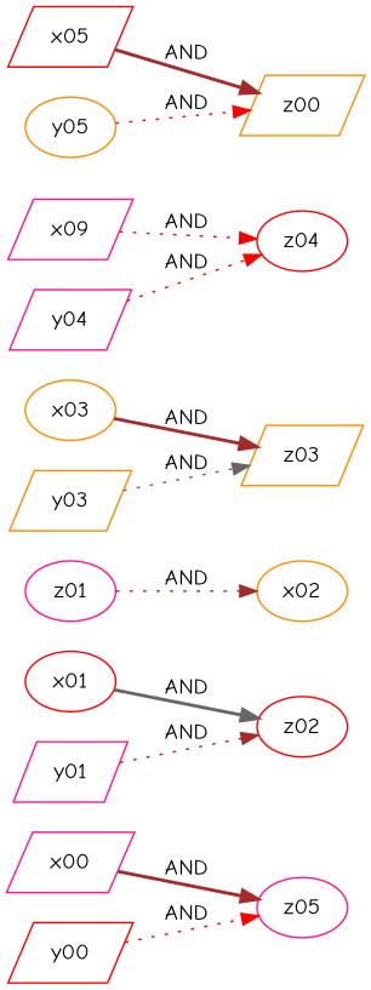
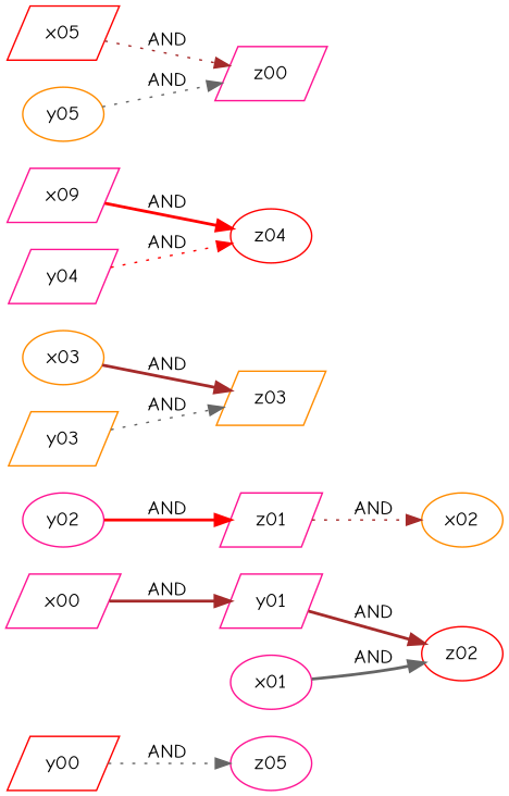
  digraph {
    fontname="Comic Neue"
    rankdir=LR
    node [color=deeppink fontname="Comic Neue" shape=parallelogram]
    edge [color=brown fontname="Comic Neue" style=dotted]
    z05 [shape=ellipse]
    x00
    y00 [color=red]
    z02 [color=red shape=ellipse]
-   x01 [color=red shape=ellipse]
+   x01 [shape=ellipse]
    y01
    x02 [color=darkorange shape=ellipse]
-   z01 [shape=ellipse]
+   z01
+   y02 [shape=ellipse]
    z03 [color=darkorange]
    x03 [color=darkorange shape=ellipse]
    y03 [color=darkorange]
    z04 [color=red shape=ellipse]
    n14 [label=x09]
    y04
    x05 [color=red]
-   z00 [color=darkorange]
+   z00
    y05 [color=darkorange shape=ellipse]
-   x00 -> z05 [label=AND style=bold]
-   y00 -> z05 [color=red label=AND]
+   x00 -> y01 [label=AND style=bold]
+   y00 -> z05 [color=gray40 label=AND]
    x01 -> z02 [color=gray40 label=AND style=bold]
-   y01 -> z02 [label=AND]
+   y01 -> z02 [label=AND style=bold]
    z01 -> x02 [label=AND]
+   y02 -> z01 [color=red label=AND style=bold]
    x03 -> z03 [label=AND style=bold]
    y03 -> z03 [color=gray40 label=AND]
-   n14 -> z04 [color=red label=AND]
+   n14 -> z04 [color=red label=AND style=bold]
    y04 -> z04 [color=red label=AND]
-   x05 -> z00 [label=AND style=bold]
-   y05 -> z00 [color=red label=AND]
+   x05 -> z00 [label=AND]
+   y05 -> z00 [color=gray40 label=AND]
  }
